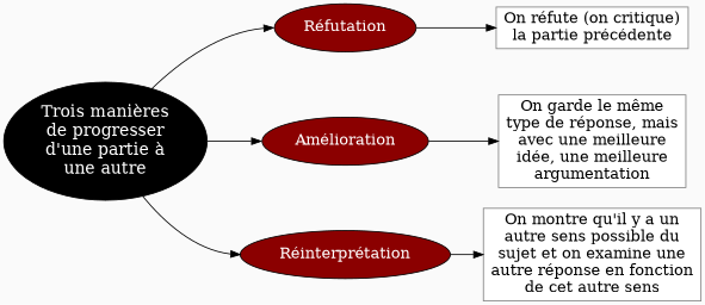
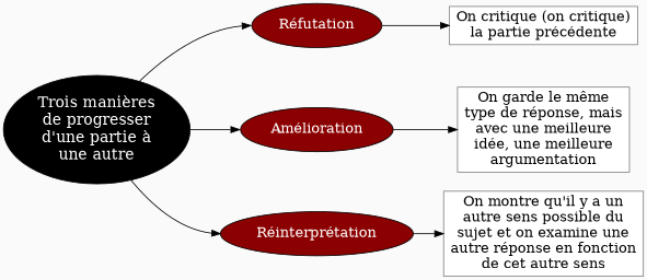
  digraph {
    bgcolor=grey98
    nodesep=0.2
    rankdir=LR
    ranksep=0.1
    splines=true
    style=filled
    node [fillcolor=red4 fontcolor=white fontsize=16 style=filled]
    edge [minlen=4]
    n1 [label="Réfutation" margin=0.12]
    n2 [label="Amélioration" margin=0.12]
    n3 [label="Réinterprétation" margin=0.12]
    n4 [fillcolor=12 fontsize=18 label="Trois manières\nde progresser\nd'une partie à\nune autre"]
-   n5 [color=grey50 fillcolor=white fontcolor=black label="On réfute (on critique)\nla partie précédente" shape=box]
+   n5 [color=grey50 fillcolor=white fontcolor=black label="On critique (on critique)\nla partie précédente" shape=box]
    n6 [color=grey50 fillcolor=white fontcolor=black label="On garde le même\ntype de réponse, mais\navec une meilleure\nidée, une meilleure\nargumentation" shape=box]
    n7 [color=grey50 fillcolor=white fontcolor=black label="On montre qu'il y a un\nautre sens possible du\nsujet et on examine une\nautre réponse en fonction\nde cet autre sens" shape=box]
    subgraph sub_1 {
      rank=same
      n1
      n2
      n3
    }
    n1 -> n2 [minlen=5 style=invis]
    n1 -> n5
    n2 -> n3 [minlen=5 style=invis]
    n2 -> n6
    n3 -> n7
    n4 -> n1 [headport=w]
    n4 -> n2 [headport=w]
    n4 -> n3 [headport=w]
  }
